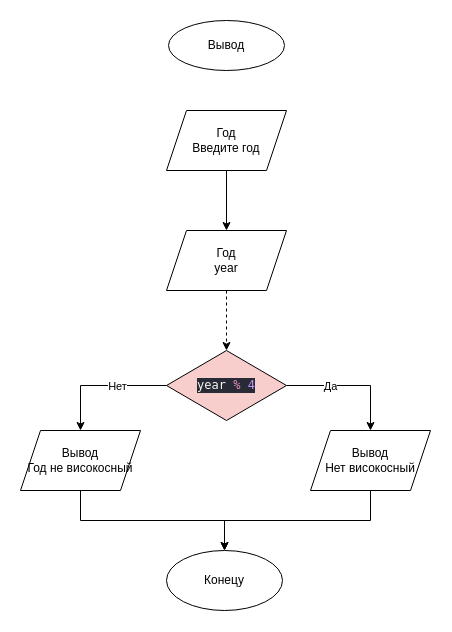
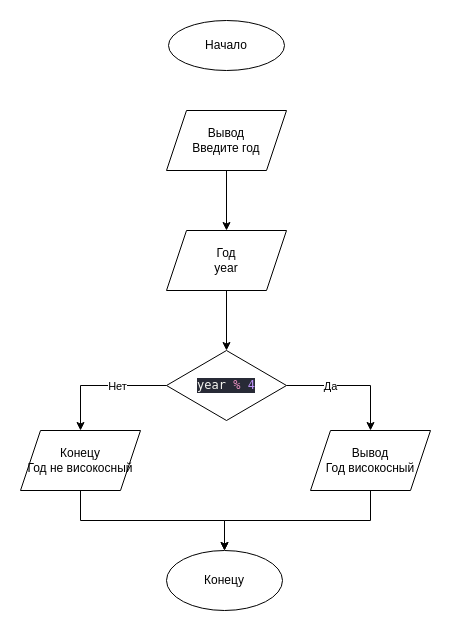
  <mxCell id="0" />
  <mxCell id="1" parent="0" />
- <mxCell id="2" value="Вывод" style="ellipse;whiteSpace=wrap;html=1;" vertex="1" parent="1"><mxGeometry x="168" y="20" width="116" height="50" as="geometry" /></mxCell>
+ <mxCell id="2" value="Начало" style="ellipse;whiteSpace=wrap;html=1;" vertex="1" parent="1"><mxGeometry x="168" y="20" width="116" height="50" as="geometry" /></mxCell>
  <mxCell id="3" value="Конецу" style="ellipse;whiteSpace=wrap;html=1;" vertex="1" parent="1"><mxGeometry x="166" y="550" width="116" height="60" as="geometry" /></mxCell>
  <mxCell id="4" style="edgeStyle=orthogonalEdgeStyle;rounded=0;orthogonalLoop=1;jettySize=auto;html=1;" edge="1" parent="1" source="5" target="7"><mxGeometry relative="1" as="geometry" /></mxCell>
- <mxCell id="5" value="Год&lt;br&gt;Введите год" style="shape=parallelogram;perimeter=parallelogramPerimeter;whiteSpace=wrap;html=1;fixedSize=1;" vertex="1" parent="1"><mxGeometry x="166" y="110" width="120" height="60" as="geometry" /></mxCell>
- <mxCell id="6" style="edgeStyle=orthogonalEdgeStyle;rounded=0;orthogonalLoop=1;jettySize=auto;html=1;dashed=1;" edge="1" parent="1" source="7" target="16"><mxGeometry relative="1" as="geometry" /></mxCell>
+ <mxCell id="5" value="Вывод&lt;br&gt;Введите год" style="shape=parallelogram;perimeter=parallelogramPerimeter;whiteSpace=wrap;html=1;fixedSize=1;" vertex="1" parent="1"><mxGeometry x="166" y="110" width="120" height="60" as="geometry" /></mxCell>
+ <mxCell id="6" style="edgeStyle=orthogonalEdgeStyle;rounded=0;orthogonalLoop=1;jettySize=auto;html=1;" edge="1" parent="1" source="7" target="16"><mxGeometry relative="1" as="geometry" /></mxCell>
  <mxCell id="7" value="Год&lt;br&gt;year" style="shape=parallelogram;perimeter=parallelogramPerimeter;whiteSpace=wrap;html=1;fixedSize=1;" vertex="1" parent="1"><mxGeometry x="166" y="230" width="120" height="60" as="geometry" /></mxCell>
  <mxCell id="8" style="edgeStyle=orthogonalEdgeStyle;rounded=0;orthogonalLoop=1;jettySize=auto;html=1;" edge="1" parent="1" source="9" target="3"><mxGeometry relative="1" as="geometry"><Array as="points"><mxPoint x="370" y="520" /><mxPoint x="224" y="520" /></Array></mxGeometry></mxCell>
- <mxCell id="9" value="Вывод&lt;br&gt;Нет високосный" style="shape=parallelogram;perimeter=parallelogramPerimeter;whiteSpace=wrap;html=1;fixedSize=1;" vertex="1" parent="1"><mxGeometry x="310" y="430" width="120" height="60" as="geometry" /></mxCell>
+ <mxCell id="9" value="Вывод&lt;br&gt;Год високосный" style="shape=parallelogram;perimeter=parallelogramPerimeter;whiteSpace=wrap;html=1;fixedSize=1;" vertex="1" parent="1"><mxGeometry x="310" y="430" width="120" height="60" as="geometry" /></mxCell>
  <mxCell id="10" style="edgeStyle=orthogonalEdgeStyle;rounded=0;orthogonalLoop=1;jettySize=auto;html=1;" edge="1" parent="1" source="11" target="3"><mxGeometry relative="1" as="geometry"><Array as="points"><mxPoint x="80" y="520" /><mxPoint x="224" y="520" /></Array></mxGeometry></mxCell>
- <mxCell id="11" value="Вывод&lt;br&gt;Год не високосный" style="shape=parallelogram;perimeter=parallelogramPerimeter;whiteSpace=wrap;html=1;fixedSize=1;" vertex="1" parent="1"><mxGeometry x="20" y="430" width="120" height="60" as="geometry" /></mxCell>
+ <mxCell id="11" value="Конецу&lt;br&gt;Год не високосный" style="shape=parallelogram;perimeter=parallelogramPerimeter;whiteSpace=wrap;html=1;fixedSize=1;" vertex="1" parent="1"><mxGeometry x="20" y="430" width="120" height="60" as="geometry" /></mxCell>
  <mxCell id="12" style="edgeStyle=orthogonalEdgeStyle;rounded=0;orthogonalLoop=1;jettySize=auto;html=1;" edge="1" parent="1" source="16" target="9"><mxGeometry x="236.0" y="400" as="geometry"><mxPoint x="346" y="385" as="targetPoint" /></mxGeometry></mxCell>
  <mxCell id="13" value="Да" style="edgeLabel;html=1;align=center;verticalAlign=middle;resizable=0;points=[];" vertex="1" connectable="0" parent="12"><mxGeometry x="-0.33" y="-3" relative="1" as="geometry"><mxPoint y="-3" as="offset" /></mxGeometry></mxCell>
  <mxCell id="14" style="edgeStyle=orthogonalEdgeStyle;rounded=0;orthogonalLoop=1;jettySize=auto;html=1;" edge="1" parent="1" source="16" target="11"><mxGeometry x="236.0" y="400" as="geometry"><mxPoint x="106" y="385" as="targetPoint" /></mxGeometry></mxCell>
  <mxCell id="15" value="Нет" style="edgeLabel;html=1;align=center;verticalAlign=middle;resizable=0;points=[];" vertex="1" connectable="0" parent="14"><mxGeometry x="-0.279" relative="1" as="geometry"><mxPoint x="-2.07" as="offset" /></mxGeometry></mxCell>
- <mxCell id="16" value="&lt;pre style=&quot;background-color: #282a36 ; color: #f8f8f2 ; font-family: &amp;quot;jetbrains mono&amp;quot; , monospace ; font-size: 9 8pt&quot;&gt;year &lt;span style=&quot;color: #f998cc&quot;&gt;% &lt;/span&gt;&lt;span style=&quot;color: #bd93f9&quot;&gt;4&lt;/span&gt;&lt;/pre&gt;" style="rhombus;whiteSpace=wrap;html=1;fillColor=#f8cecc;" vertex="1" parent="1"><mxGeometry x="166" y="350" width="120" height="70" as="geometry" /></mxCell>
+ <mxCell id="16" value="&lt;pre style=&quot;background-color: #282a36 ; color: #f8f8f2 ; font-family: &amp;quot;jetbrains mono&amp;quot; , monospace ; font-size: 9 8pt&quot;&gt;year &lt;span style=&quot;color: #f998cc&quot;&gt;% &lt;/span&gt;&lt;span style=&quot;color: #bd93f9&quot;&gt;4&lt;/span&gt;&lt;/pre&gt;" style="rhombus;whiteSpace=wrap;html=1;" vertex="1" parent="1"><mxGeometry x="166" y="350" width="120" height="70" as="geometry" /></mxCell>
